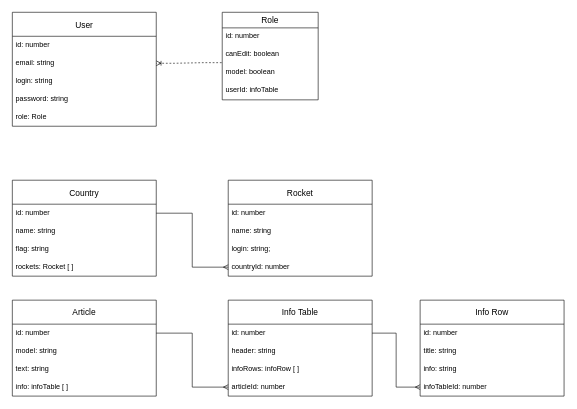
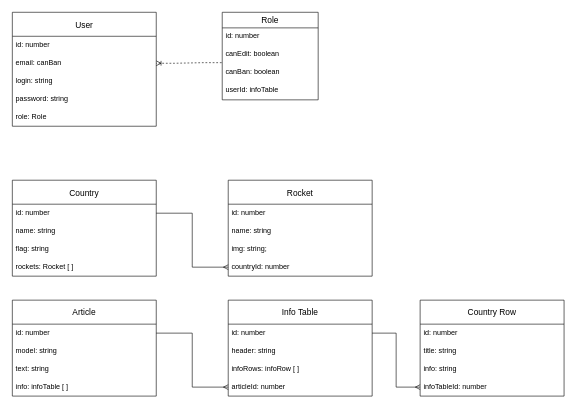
  <mxCell id="0" />
  <mxCell id="1" parent="0" />
  <mxCell id="2" value="Country" style="swimlane;fontStyle=0;childLayout=stackLayout;horizontal=1;startSize=40;horizontalStack=0;resizeParent=1;resizeParentMax=0;resizeLast=0;collapsible=1;marginBottom=0;align=center;fontSize=14;" vertex="1" parent="1"><mxGeometry x="20" y="300" width="240" height="160" as="geometry" /></mxCell>
  <mxCell id="3" value="id: number" style="text;strokeColor=none;fillColor=none;spacingLeft=4;spacingRight=4;overflow=hidden;rotatable=0;points=[[0,0.5],[1,0.5]];portConstraint=eastwest;fontSize=12;" vertex="1" parent="2"><mxGeometry y="40" width="240" height="30" as="geometry" /></mxCell>
  <mxCell id="4" value="name: string" style="text;strokeColor=none;fillColor=none;spacingLeft=4;spacingRight=4;overflow=hidden;rotatable=0;points=[[0,0.5],[1,0.5]];portConstraint=eastwest;fontSize=12;" vertex="1" parent="2"><mxGeometry y="70" width="240" height="30" as="geometry" /></mxCell>
  <mxCell id="5" value="flag: string" style="text;strokeColor=none;fillColor=none;spacingLeft=4;spacingRight=4;overflow=hidden;rotatable=0;points=[[0,0.5],[1,0.5]];portConstraint=eastwest;fontSize=12;" vertex="1" parent="2"><mxGeometry y="100" width="240" height="30" as="geometry" /></mxCell>
  <mxCell id="6" value="rockets: Rocket [ ]" style="text;strokeColor=none;fillColor=none;spacingLeft=4;spacingRight=4;overflow=hidden;rotatable=0;points=[[0,0.5],[1,0.5]];portConstraint=eastwest;fontSize=12;" vertex="1" parent="2"><mxGeometry y="130" width="240" height="30" as="geometry" /></mxCell>
  <mxCell id="7" value="Rocket" style="swimlane;fontStyle=0;childLayout=stackLayout;horizontal=1;startSize=40;horizontalStack=0;resizeParent=1;resizeParentMax=0;resizeLast=0;collapsible=1;marginBottom=0;align=center;fontSize=14;" vertex="1" parent="1"><mxGeometry x="380" y="300" width="240" height="160" as="geometry" /></mxCell>
  <mxCell id="8" value="id: number" style="text;strokeColor=none;fillColor=none;spacingLeft=4;spacingRight=4;overflow=hidden;rotatable=0;points=[[0,0.5],[1,0.5]];portConstraint=eastwest;fontSize=12;" vertex="1" parent="7"><mxGeometry y="40" width="240" height="30" as="geometry" /></mxCell>
  <mxCell id="9" value="name: string" style="text;strokeColor=none;fillColor=none;spacingLeft=4;spacingRight=4;overflow=hidden;rotatable=0;points=[[0,0.5],[1,0.5]];portConstraint=eastwest;fontSize=12;" vertex="1" parent="7"><mxGeometry y="70" width="240" height="30" as="geometry" /></mxCell>
- <mxCell id="10" value="login: string;" style="text;strokeColor=none;fillColor=none;spacingLeft=4;spacingRight=4;overflow=hidden;rotatable=0;points=[[0,0.5],[1,0.5]];portConstraint=eastwest;fontSize=12;" vertex="1" parent="7"><mxGeometry y="100" width="240" height="30" as="geometry" /></mxCell>
+ <mxCell id="10" value="img: string;" style="text;strokeColor=none;fillColor=none;spacingLeft=4;spacingRight=4;overflow=hidden;rotatable=0;points=[[0,0.5],[1,0.5]];portConstraint=eastwest;fontSize=12;" vertex="1" parent="7"><mxGeometry y="100" width="240" height="30" as="geometry" /></mxCell>
  <mxCell id="11" value="countryId: number" style="text;strokeColor=none;fillColor=none;spacingLeft=4;spacingRight=4;overflow=hidden;rotatable=0;points=[[0,0.5],[1,0.5]];portConstraint=eastwest;fontSize=12;" vertex="1" parent="7"><mxGeometry y="130" width="240" height="30" as="geometry" /></mxCell>
  <mxCell id="12" style="edgeStyle=orthogonalEdgeStyle;rounded=0;orthogonalLoop=1;jettySize=auto;html=1;entryX=0;entryY=0.5;entryDx=0;entryDy=0;endArrow=ERmany;endFill=0;" edge="1" parent="1" source="3" target="11"><mxGeometry relative="1" as="geometry" /></mxCell>
  <mxCell id="13" value="Article" style="swimlane;fontStyle=0;childLayout=stackLayout;horizontal=1;startSize=40;horizontalStack=0;resizeParent=1;resizeParentMax=0;resizeLast=0;collapsible=1;marginBottom=0;align=center;fontSize=14;" vertex="1" parent="1"><mxGeometry x="20" y="500" width="240" height="160" as="geometry" /></mxCell>
  <mxCell id="14" value="id: number" style="text;strokeColor=none;fillColor=none;spacingLeft=4;spacingRight=4;overflow=hidden;rotatable=0;points=[[0,0.5],[1,0.5]];portConstraint=eastwest;fontSize=12;" vertex="1" parent="13"><mxGeometry y="40" width="240" height="30" as="geometry" /></mxCell>
  <mxCell id="15" value="model: string" style="text;strokeColor=none;fillColor=none;spacingLeft=4;spacingRight=4;overflow=hidden;rotatable=0;points=[[0,0.5],[1,0.5]];portConstraint=eastwest;fontSize=12;" vertex="1" parent="13"><mxGeometry y="70" width="240" height="30" as="geometry" /></mxCell>
  <mxCell id="16" value="text: string" style="text;strokeColor=none;fillColor=none;spacingLeft=4;spacingRight=4;overflow=hidden;rotatable=0;points=[[0,0.5],[1,0.5]];portConstraint=eastwest;fontSize=12;" vertex="1" parent="13"><mxGeometry y="100" width="240" height="30" as="geometry" /></mxCell>
  <mxCell id="17" value="info: infoTable [ ]" style="text;strokeColor=none;fillColor=none;spacingLeft=4;spacingRight=4;overflow=hidden;rotatable=0;points=[[0,0.5],[1,0.5]];portConstraint=eastwest;fontSize=12;" vertex="1" parent="13"><mxGeometry y="130" width="240" height="30" as="geometry" /></mxCell>
  <mxCell id="18" value="Info Table" style="swimlane;fontStyle=0;childLayout=stackLayout;horizontal=1;startSize=40;horizontalStack=0;resizeParent=1;resizeParentMax=0;resizeLast=0;collapsible=1;marginBottom=0;align=center;fontSize=14;" vertex="1" parent="1"><mxGeometry x="380" y="500" width="240" height="160" as="geometry" /></mxCell>
  <mxCell id="19" value="id: number" style="text;strokeColor=none;fillColor=none;spacingLeft=4;spacingRight=4;overflow=hidden;rotatable=0;points=[[0,0.5],[1,0.5]];portConstraint=eastwest;fontSize=12;" vertex="1" parent="18"><mxGeometry y="40" width="240" height="30" as="geometry" /></mxCell>
  <mxCell id="20" value="header: string" style="text;strokeColor=none;fillColor=none;spacingLeft=4;spacingRight=4;overflow=hidden;rotatable=0;points=[[0,0.5],[1,0.5]];portConstraint=eastwest;fontSize=12;" vertex="1" parent="18"><mxGeometry y="70" width="240" height="30" as="geometry" /></mxCell>
  <mxCell id="21" value="infoRows: infoRow [ ] " style="text;strokeColor=none;fillColor=none;spacingLeft=4;spacingRight=4;overflow=hidden;rotatable=0;points=[[0,0.5],[1,0.5]];portConstraint=eastwest;fontSize=12;" vertex="1" parent="18"><mxGeometry y="100" width="240" height="30" as="geometry" /></mxCell>
  <mxCell id="22" value="articleId: number" style="text;strokeColor=none;fillColor=none;spacingLeft=4;spacingRight=4;overflow=hidden;rotatable=0;points=[[0,0.5],[1,0.5]];portConstraint=eastwest;fontSize=12;" vertex="1" parent="18"><mxGeometry y="130" width="240" height="30" as="geometry" /></mxCell>
  <mxCell id="23" style="edgeStyle=orthogonalEdgeStyle;rounded=0;orthogonalLoop=1;jettySize=auto;html=1;exitX=1;exitY=0.5;exitDx=0;exitDy=0;entryX=0;entryY=0.5;entryDx=0;entryDy=0;endArrow=ERmany;endFill=0;" edge="1" parent="1" source="14" target="22"><mxGeometry relative="1" as="geometry" /></mxCell>
- <mxCell id="24" value="Info Row" style="swimlane;fontStyle=0;childLayout=stackLayout;horizontal=1;startSize=40;horizontalStack=0;resizeParent=1;resizeParentMax=0;resizeLast=0;collapsible=1;marginBottom=0;align=center;fontSize=14;" vertex="1" parent="1"><mxGeometry x="700" y="500" width="240" height="160" as="geometry" /></mxCell>
+ <mxCell id="24" value="Country Row" style="swimlane;fontStyle=0;childLayout=stackLayout;horizontal=1;startSize=40;horizontalStack=0;resizeParent=1;resizeParentMax=0;resizeLast=0;collapsible=1;marginBottom=0;align=center;fontSize=14;" vertex="1" parent="1"><mxGeometry x="700" y="500" width="240" height="160" as="geometry" /></mxCell>
  <mxCell id="25" value="id: number" style="text;strokeColor=none;fillColor=none;spacingLeft=4;spacingRight=4;overflow=hidden;rotatable=0;points=[[0,0.5],[1,0.5]];portConstraint=eastwest;fontSize=12;" vertex="1" parent="24"><mxGeometry y="40" width="240" height="30" as="geometry" /></mxCell>
  <mxCell id="26" value="title: string" style="text;strokeColor=none;fillColor=none;spacingLeft=4;spacingRight=4;overflow=hidden;rotatable=0;points=[[0,0.5],[1,0.5]];portConstraint=eastwest;fontSize=12;" vertex="1" parent="24"><mxGeometry y="70" width="240" height="30" as="geometry" /></mxCell>
  <mxCell id="27" value="info: string" style="text;strokeColor=none;fillColor=none;spacingLeft=4;spacingRight=4;overflow=hidden;rotatable=0;points=[[0,0.5],[1,0.5]];portConstraint=eastwest;fontSize=12;" vertex="1" parent="24"><mxGeometry y="100" width="240" height="30" as="geometry" /></mxCell>
  <mxCell id="28" value="infoTableId: number" style="text;strokeColor=none;fillColor=none;spacingLeft=4;spacingRight=4;overflow=hidden;rotatable=0;points=[[0,0.5],[1,0.5]];portConstraint=eastwest;fontSize=12;" vertex="1" parent="24"><mxGeometry y="130" width="240" height="30" as="geometry" /></mxCell>
  <mxCell id="29" style="edgeStyle=orthogonalEdgeStyle;rounded=0;orthogonalLoop=1;jettySize=auto;html=1;exitX=1;exitY=0.5;exitDx=0;exitDy=0;entryX=0;entryY=0.5;entryDx=0;entryDy=0;endArrow=ERmany;endFill=0;" edge="1" parent="1" source="19" target="28"><mxGeometry relative="1" as="geometry" /></mxCell>
  <mxCell id="30" value="User" style="swimlane;fontStyle=0;childLayout=stackLayout;horizontal=1;startSize=40;horizontalStack=0;resizeParent=1;resizeParentMax=0;resizeLast=0;collapsible=1;marginBottom=0;align=center;fontSize=14;" vertex="1" parent="1"><mxGeometry x="20" y="20" width="240" height="190" as="geometry" /></mxCell>
  <mxCell id="31" value="id: number" style="text;strokeColor=none;fillColor=none;spacingLeft=4;spacingRight=4;overflow=hidden;rotatable=0;points=[[0,0.5],[1,0.5]];portConstraint=eastwest;fontSize=12;" vertex="1" parent="30"><mxGeometry y="40" width="240" height="30" as="geometry" /></mxCell>
- <mxCell id="32" value="email: string" style="text;strokeColor=none;fillColor=none;spacingLeft=4;spacingRight=4;overflow=hidden;rotatable=0;points=[[0,0.5],[1,0.5]];portConstraint=eastwest;fontSize=12;" vertex="1" parent="30"><mxGeometry y="70" width="240" height="30" as="geometry" /></mxCell>
+ <mxCell id="32" value="email: canBan" style="text;strokeColor=none;fillColor=none;spacingLeft=4;spacingRight=4;overflow=hidden;rotatable=0;points=[[0,0.5],[1,0.5]];portConstraint=eastwest;fontSize=12;" vertex="1" parent="30"><mxGeometry y="70" width="240" height="30" as="geometry" /></mxCell>
  <mxCell id="33" value="login: string" style="text;strokeColor=none;fillColor=none;spacingLeft=4;spacingRight=4;overflow=hidden;rotatable=0;points=[[0,0.5],[1,0.5]];portConstraint=eastwest;fontSize=12;" vertex="1" parent="30"><mxGeometry y="100" width="240" height="30" as="geometry" /></mxCell>
  <mxCell id="34" value="password: string" style="text;strokeColor=none;fillColor=none;spacingLeft=4;spacingRight=4;overflow=hidden;rotatable=0;points=[[0,0.5],[1,0.5]];portConstraint=eastwest;fontSize=12;" vertex="1" parent="30"><mxGeometry y="130" width="240" height="30" as="geometry" /></mxCell>
  <mxCell id="35" value="role: Role" style="text;strokeColor=none;fillColor=none;spacingLeft=4;spacingRight=4;overflow=hidden;rotatable=0;points=[[0,0.5],[1,0.5]];portConstraint=eastwest;fontSize=12;" vertex="1" parent="30"><mxGeometry y="160" width="240" height="30" as="geometry" /></mxCell>
  <mxCell id="36" value="Role" style="swimlane;fontStyle=0;childLayout=stackLayout;horizontal=1;startSize=26;horizontalStack=0;resizeParent=1;resizeParentMax=0;resizeLast=0;collapsible=1;marginBottom=0;align=center;fontSize=14;" vertex="1" parent="1"><mxGeometry x="370" y="20" width="160" height="146" as="geometry" /></mxCell>
  <mxCell id="37" value="id: number" style="text;strokeColor=none;fillColor=none;spacingLeft=4;spacingRight=4;overflow=hidden;rotatable=0;points=[[0,0.5],[1,0.5]];portConstraint=eastwest;fontSize=12;" vertex="1" parent="36"><mxGeometry y="26" width="160" height="30" as="geometry" /></mxCell>
  <mxCell id="38" value="canEdit: boolean" style="text;strokeColor=none;fillColor=none;spacingLeft=4;spacingRight=4;overflow=hidden;rotatable=0;points=[[0,0.5],[1,0.5]];portConstraint=eastwest;fontSize=12;" vertex="1" parent="36"><mxGeometry y="56" width="160" height="30" as="geometry" /></mxCell>
- <mxCell id="39" value="model: boolean" style="text;strokeColor=none;fillColor=none;spacingLeft=4;spacingRight=4;overflow=hidden;rotatable=0;points=[[0,0.5],[1,0.5]];portConstraint=eastwest;fontSize=12;" vertex="1" parent="36"><mxGeometry y="86" width="160" height="30" as="geometry" /></mxCell>
+ <mxCell id="39" value="canBan: boolean" style="text;strokeColor=none;fillColor=none;spacingLeft=4;spacingRight=4;overflow=hidden;rotatable=0;points=[[0,0.5],[1,0.5]];portConstraint=eastwest;fontSize=12;" vertex="1" parent="36"><mxGeometry y="86" width="160" height="30" as="geometry" /></mxCell>
  <mxCell id="40" value="userId: infoTable" style="text;strokeColor=none;fillColor=none;spacingLeft=4;spacingRight=4;overflow=hidden;rotatable=0;points=[[0,0.5],[1,0.5]];portConstraint=eastwest;fontSize=12;" vertex="1" parent="36"><mxGeometry y="116" width="160" height="30" as="geometry" /></mxCell>
  <mxCell id="41" value="" style="edgeStyle=entityRelationEdgeStyle;fontSize=12;html=1;endArrow=ERoneToMany;rounded=0;entryX=1;entryY=0.5;entryDx=0;entryDy=0;exitX=-0.006;exitY=-0.067;exitDx=0;exitDy=0;exitPerimeter=0;dashed=1;" edge="1" parent="1" source="39" target="32"><mxGeometry width="100" height="100" relative="1" as="geometry"><mxPoint x="570" y="400" as="sourcePoint" /><mxPoint x="670" y="300" as="targetPoint" /></mxGeometry></mxCell>
